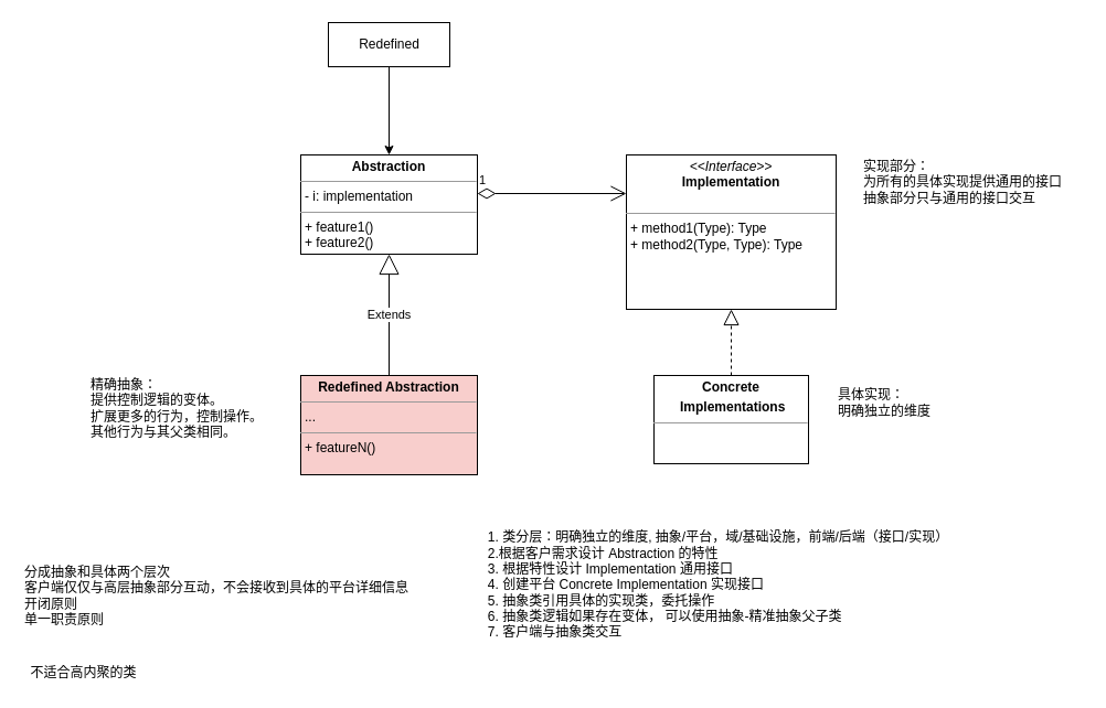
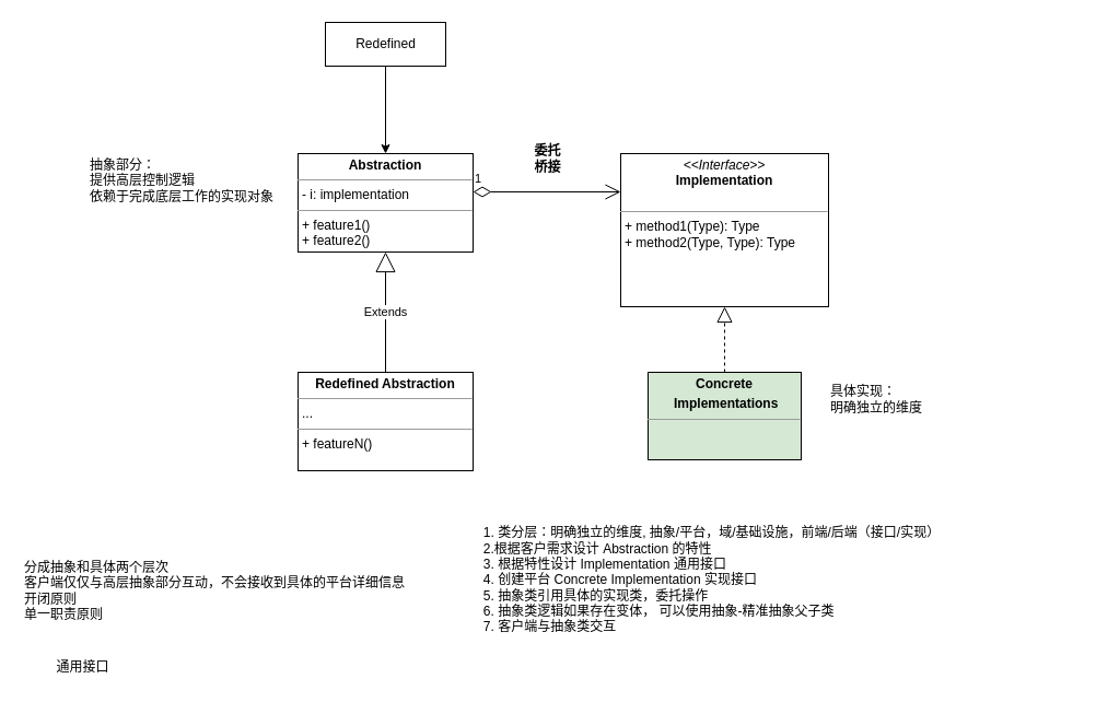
  <mxCell id="0" />
  <mxCell id="1" parent="0" />
  <mxCell id="2" value="" style="edgeStyle=orthogonalEdgeStyle;rounded=0;orthogonalLoop=1;jettySize=auto;html=1;" edge="1" parent="1" source="3" target="4"><mxGeometry relative="1" as="geometry" /></mxCell>
  <mxCell id="3" value="Redefined" style="html=1;" vertex="1" parent="1"><mxGeometry x="297" y="20" width="110" height="40" as="geometry" /></mxCell>
  <mxCell id="4" value="&lt;p style=&quot;margin: 0px ; margin-top: 4px ; text-align: center&quot;&gt;&lt;b&gt;Abstraction&lt;/b&gt;&lt;/p&gt;&lt;hr size=&quot;1&quot;&gt;&lt;p style=&quot;margin: 0px ; margin-left: 4px&quot;&gt;- i: implementation&lt;/p&gt;&lt;hr size=&quot;1&quot;&gt;&lt;p style=&quot;margin: 0px ; margin-left: 4px&quot;&gt;+ feature1()&lt;/p&gt;&lt;p style=&quot;margin: 0px ; margin-left: 4px&quot;&gt;+ feature2()&lt;br&gt;&lt;/p&gt;" style="verticalAlign=top;align=left;overflow=fill;fontSize=12;fontFamily=Helvetica;html=1;" vertex="1" parent="1"><mxGeometry x="272" y="140" width="160" height="90" as="geometry" /></mxCell>
- <mxCell id="5" value="&lt;p style=&quot;margin: 0px ; margin-top: 4px ; text-align: center&quot;&gt;&lt;b&gt;Redefined Abstraction&lt;/b&gt;&lt;/p&gt;&lt;hr size=&quot;1&quot;&gt;&lt;p style=&quot;margin: 0px ; margin-left: 4px&quot;&gt;...&lt;/p&gt;&lt;hr size=&quot;1&quot;&gt;&lt;p style=&quot;margin: 0px ; margin-left: 4px&quot;&gt;+ featureN()&lt;br&gt;&lt;/p&gt;" style="verticalAlign=top;align=left;overflow=fill;fontSize=12;fontFamily=Helvetica;html=1;fillColor=#f8cecc;" vertex="1" parent="1"><mxGeometry x="272" y="340" width="160" height="90" as="geometry" /></mxCell>
+ <mxCell id="5" value="&lt;p style=&quot;margin: 0px ; margin-top: 4px ; text-align: center&quot;&gt;&lt;b&gt;Redefined Abstraction&lt;/b&gt;&lt;/p&gt;&lt;hr size=&quot;1&quot;&gt;&lt;p style=&quot;margin: 0px ; margin-left: 4px&quot;&gt;...&lt;/p&gt;&lt;hr size=&quot;1&quot;&gt;&lt;p style=&quot;margin: 0px ; margin-left: 4px&quot;&gt;+ featureN()&lt;br&gt;&lt;/p&gt;" style="verticalAlign=top;align=left;overflow=fill;fontSize=12;fontFamily=Helvetica;html=1;" vertex="1" parent="1"><mxGeometry x="272" y="340" width="160" height="90" as="geometry" /></mxCell>
  <mxCell id="6" value="&lt;p style=&quot;margin: 0px ; margin-top: 4px ; text-align: center&quot;&gt;&lt;i&gt;&amp;lt;&amp;lt;Interface&amp;gt;&amp;gt;&lt;/i&gt;&lt;br&gt;&lt;b&gt;Implementation&lt;/b&gt;&lt;/p&gt;&lt;br&gt;&lt;hr size=&quot;1&quot;&gt;&lt;p style=&quot;margin: 0px ; margin-left: 4px&quot;&gt;+ method1(Type): Type&lt;br&gt;+ method2(Type, Type): Type&lt;/p&gt;" style="verticalAlign=top;align=left;overflow=fill;fontSize=12;fontFamily=Helvetica;html=1;" vertex="1" parent="1"><mxGeometry x="567" y="140" width="190" height="140" as="geometry" /></mxCell>
- <mxCell id="7" value="&lt;p style=&quot;margin: 4px 0px 0px ; text-align: center&quot;&gt;&lt;b&gt;Concrete&lt;/b&gt;&lt;br&gt;&lt;/p&gt;&lt;p style=&quot;margin: 0px ; margin-top: 4px ; text-align: center&quot;&gt;&lt;b&gt;&amp;nbsp;Implementations&lt;/b&gt;&lt;/p&gt;&lt;hr size=&quot;1&quot;&gt;&lt;div style=&quot;height: 2px&quot;&gt;&lt;/div&gt;" style="verticalAlign=top;align=left;overflow=fill;fontSize=12;fontFamily=Helvetica;html=1;" vertex="1" parent="1"><mxGeometry x="592" y="340" width="140" height="80" as="geometry" /></mxCell>
+ <mxCell id="7" value="&lt;p style=&quot;margin: 4px 0px 0px ; text-align: center&quot;&gt;&lt;b&gt;Concrete&lt;/b&gt;&lt;br&gt;&lt;/p&gt;&lt;p style=&quot;margin: 0px ; margin-top: 4px ; text-align: center&quot;&gt;&lt;b&gt;&amp;nbsp;Implementations&lt;/b&gt;&lt;/p&gt;&lt;hr size=&quot;1&quot;&gt;&lt;div style=&quot;height: 2px&quot;&gt;&lt;/div&gt;" style="verticalAlign=top;align=left;overflow=fill;fontSize=12;fontFamily=Helvetica;html=1;fillColor=#d5e8d4;" vertex="1" parent="1"><mxGeometry x="592" y="340" width="140" height="80" as="geometry" /></mxCell>
  <mxCell id="8" value="1" style="endArrow=open;html=1;endSize=12;startArrow=diamondThin;startSize=14;startFill=0;edgeStyle=orthogonalEdgeStyle;align=left;verticalAlign=bottom;rounded=0;exitX=1;exitY=0.389;exitDx=0;exitDy=0;exitPerimeter=0;" edge="1" parent="1" source="4"><mxGeometry x="-1" y="3" relative="1" as="geometry"><mxPoint x="447" y="110" as="sourcePoint" /><mxPoint x="567" y="175" as="targetPoint" /></mxGeometry></mxCell>
  <mxCell id="9" value="" style="endArrow=block;dashed=1;endFill=0;endSize=12;html=1;rounded=0;exitX=0.5;exitY=0;exitDx=0;exitDy=0;entryX=0.5;entryY=1;entryDx=0;entryDy=0;" edge="1" parent="1" source="7" target="6"><mxGeometry width="160" relative="1" as="geometry"><mxPoint x="467" y="290" as="sourcePoint" /><mxPoint x="627" y="290" as="targetPoint" /></mxGeometry></mxCell>
  <mxCell id="10" value="Extends" style="endArrow=block;endSize=16;endFill=0;html=1;rounded=0;exitX=0.5;exitY=0;exitDx=0;exitDy=0;entryX=0.5;entryY=1;entryDx=0;entryDy=0;" edge="1" parent="1" source="5" target="4"><mxGeometry width="160" relative="1" as="geometry"><mxPoint x="477" y="290" as="sourcePoint" /><mxPoint x="637" y="290" as="targetPoint" /></mxGeometry></mxCell>
- <mxCell id="13" value="实现部分：&lt;br&gt;为所有的具体实现提供通用的接口&lt;br&gt;抽象部分只与通用的接口交互" style="text;html=1;align=left;verticalAlign=middle;resizable=0;points=[];autosize=1;strokeColor=none;fillColor=none;" vertex="1" parent="1"><mxGeometry x="780" y="140" width="200" height="50" as="geometry" /></mxCell>
+ <mxCell id="11" value="委托&lt;br&gt;桥接" style="text;html=1;align=center;verticalAlign=middle;resizable=0;points=[];autosize=1;strokeColor=none;fillColor=none;fontStyle=1" vertex="1" parent="1"><mxGeometry x="480" y="130" width="40" height="30" as="geometry" /></mxCell>
+ <mxCell id="12" value="抽象部分：&lt;br&gt;提供高层控制逻辑&lt;br&gt;依赖于完成底层工作的实现对象" style="text;html=1;align=left;verticalAlign=middle;resizable=0;points=[];autosize=1;strokeColor=none;fillColor=none;" vertex="1" parent="1"><mxGeometry x="80" y="140" width="180" height="50" as="geometry" /></mxCell>
  <mxCell id="14" value="具体实现：&lt;br&gt;明确独立的维度" style="text;html=1;align=left;verticalAlign=middle;resizable=0;points=[];autosize=1;strokeColor=none;fillColor=none;" vertex="1" parent="1"><mxGeometry x="757" y="350" width="120" height="30" as="geometry" /></mxCell>
- <mxCell id="15" value="精确抽象：&lt;br&gt;提供控制逻辑的变体。&lt;br&gt;扩展更多的行为，控制操作。&lt;br&gt;其他行为与其父类相同。" style="text;html=1;align=left;verticalAlign=middle;resizable=0;points=[];autosize=1;strokeColor=none;fillColor=none;" vertex="1" parent="1"><mxGeometry x="80" y="340" width="170" height="60" as="geometry" /></mxCell>
  <mxCell id="16" value="分成抽象和具体两个层次&lt;br&gt;客户端仅仅与高层抽象部分互动，不会接收到具体的平台详细信息&lt;br&gt;开闭原则&lt;br&gt;单一职责原则" style="text;html=1;align=left;verticalAlign=middle;resizable=0;points=[];autosize=1;strokeColor=none;fillColor=none;" vertex="1" parent="1"><mxGeometry x="20" y="510" width="360" height="60" as="geometry" /></mxCell>
- <mxCell id="17" value="不适合高内聚的类" style="text;html=1;align=center;verticalAlign=middle;resizable=0;points=[];autosize=1;strokeColor=none;fillColor=none;" vertex="1" parent="1"><mxGeometry x="20" y="600" width="110" height="20" as="geometry" /></mxCell>
+ <mxCell id="17" value="通用接口" style="text;html=1;align=center;verticalAlign=middle;resizable=0;points=[];autosize=1;strokeColor=none;fillColor=none;" vertex="1" parent="1"><mxGeometry x="20" y="600" width="110" height="20" as="geometry" /></mxCell>
  <mxCell id="18" value="1. 类分层：明确独立的维度, 抽象/平台，域/基础设施，前端/后端（接口/实现）&lt;br&gt;&lt;div style=&quot;text-align: left&quot;&gt;&lt;span&gt;2.根据客户需求设计 Abstraction 的特性&lt;/span&gt;&lt;/div&gt;&lt;div style=&quot;text-align: left&quot;&gt;&lt;span&gt;3. 根据特性设计 Implementation 通用接口&lt;/span&gt;&lt;/div&gt;&lt;div style=&quot;text-align: left&quot;&gt;4. 创建平台 Concrete Implementation 实现接口&lt;/div&gt;&lt;div style=&quot;text-align: left&quot;&gt;5. 抽象类引用具体的实现类，委托操作&lt;/div&gt;&lt;div style=&quot;text-align: left&quot;&gt;6. 抽象类逻辑如果存在变体， 可以使用抽象-精准抽象父子类&lt;/div&gt;&lt;div style=&quot;text-align: left&quot;&gt;7. 客户端与抽象类交互&lt;/div&gt;" style="text;html=1;align=center;verticalAlign=middle;resizable=0;points=[];autosize=1;strokeColor=none;fillColor=none;" vertex="1" parent="1"><mxGeometry x="435" y="480" width="430" height="100" as="geometry" /></mxCell>
